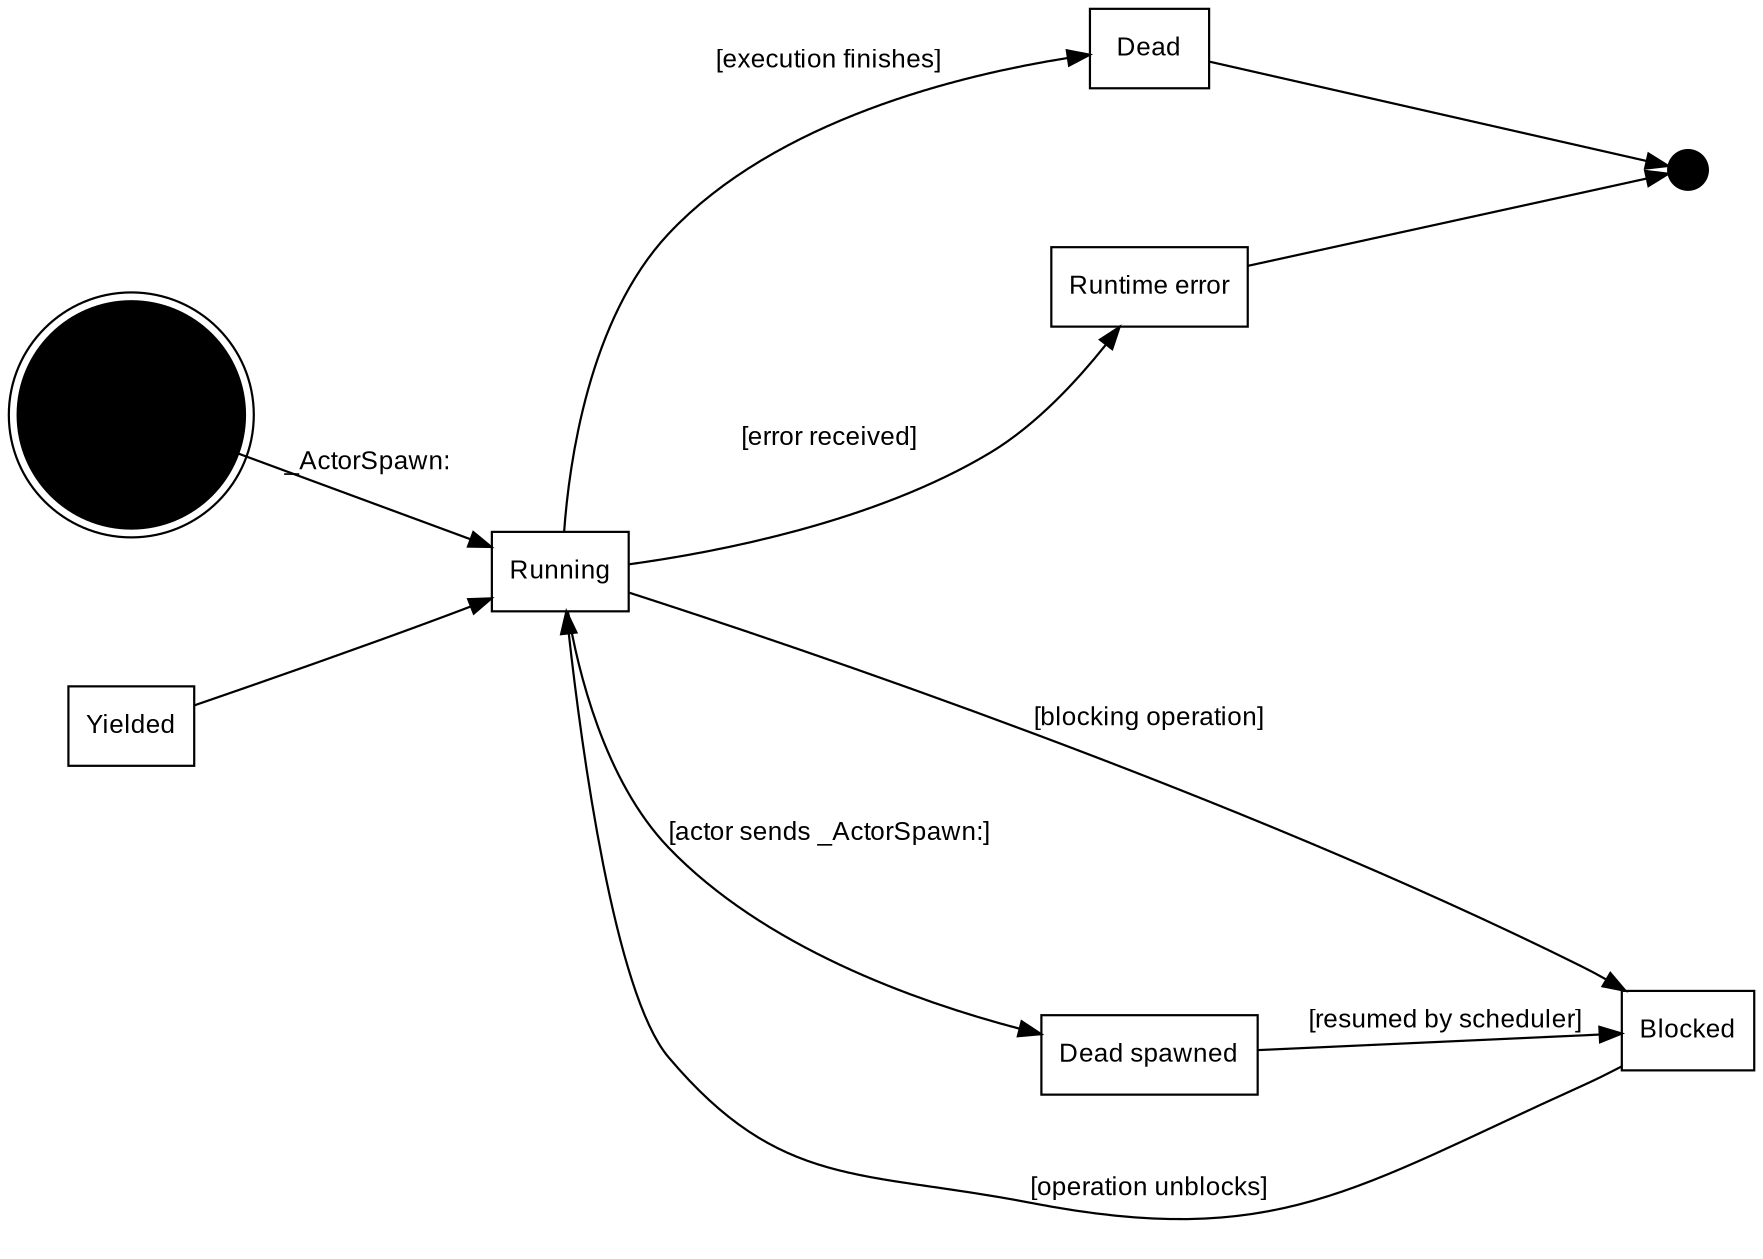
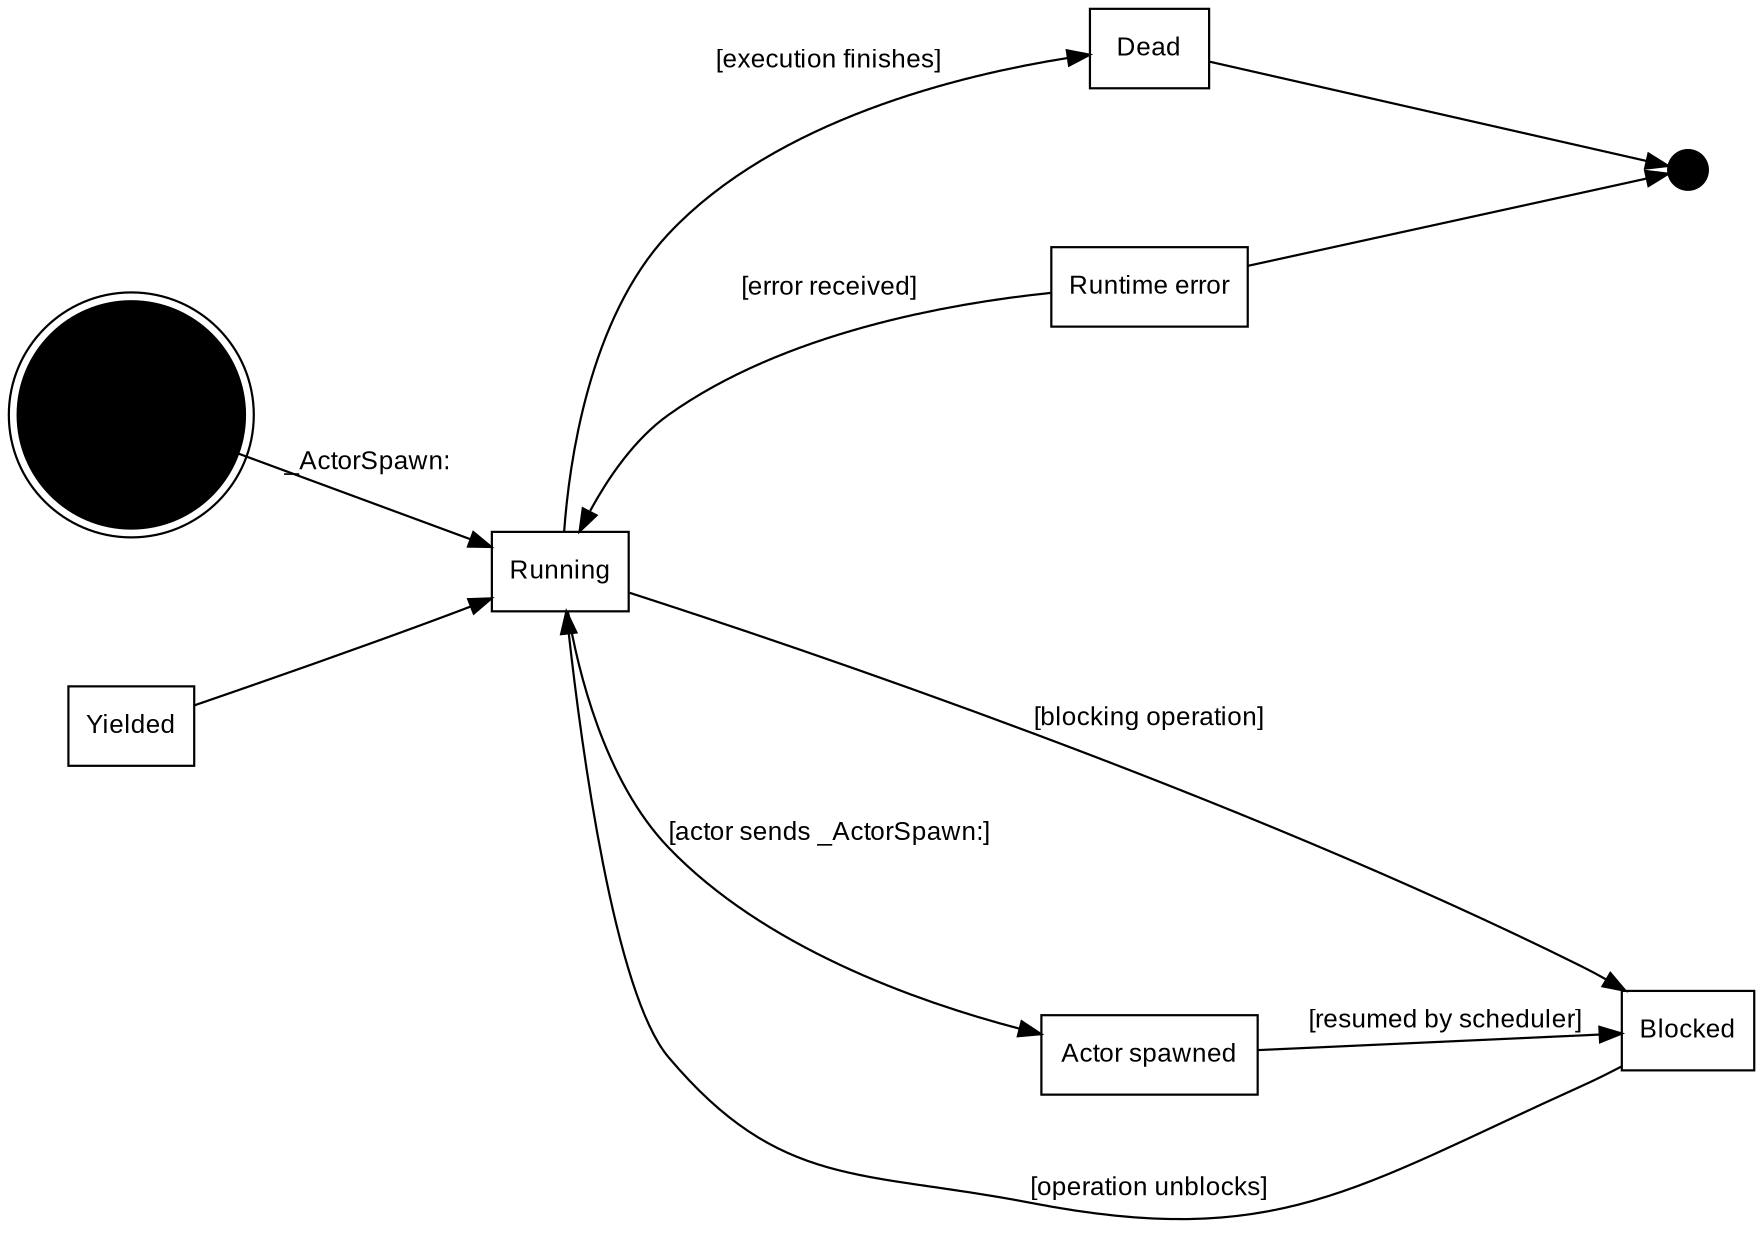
  digraph {
    nodesep=1
    rankdir=LR
    node [shape=rectangle fontname="Liberation Sans" fontsize=12]
    edge [fontname="Liberation Sans" fontsize=12]
    ENTRY [fillcolor=black height=0.25 shape=doublecircle style=filled width=0.25 fontname="" fontsize=""]
    n2 [label=Running]
    n3 [label=Blocked]
    n4 [label="Runtime error"]
    n5 [label=Dead]
-   n6 [label="Dead spawned"]
+   n6 [label="Actor spawned"]
    EXIT [height=0.25 shape=point width=0.25 fontname="" fontsize=""]
    n8 [label=Yielded]
    ENTRY -> n2 [label="_ActorSpawn:"]
    n2 -> n3 [label="[blocking operation]"]
-   n2 -> n4 [label="[error received]"]
+   n4 -> n2 [label="[error received]"]
    n2 -> n5 [label="[execution finishes]"]
    n2 -> n6 [label="[actor sends _ActorSpawn:]"]
    n3 -> n2 [label="[operation unblocks]"]
    n4 -> EXIT [fontname="" fontsize=""]
    n5 -> EXIT [fontname="" fontsize=""]
    n6 -> n3 [label="[resumed by scheduler]"]
    n8 -> n2 [fontname="" fontsize=""]
  }
